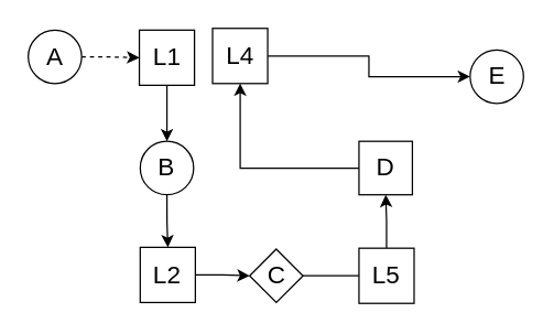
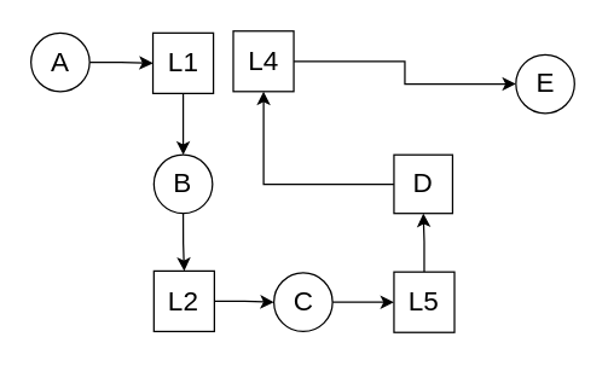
  <mxCell id="0" />
  <mxCell id="1" parent="0" />
  <mxCell id="2" style="edgeStyle=orthogonalEdgeStyle;rounded=0;orthogonalLoop=1;jettySize=auto;html=1;entryX=0.5;entryY=0;entryDx=0;entryDy=0;" edge="1" parent="1" source="3" target="15"><mxGeometry relative="1" as="geometry" /></mxCell>
  <mxCell id="3" value="&lt;font style=&quot;font-size: 18px;&quot;&gt;L1&lt;/font&gt;" style="whiteSpace=wrap;html=1;aspect=fixed;" vertex="1" parent="1"><mxGeometry x="100.63" y="21.26" width="40" height="40" as="geometry" /></mxCell>
- <mxCell id="4" style="edgeStyle=orthogonalEdgeStyle;rounded=0;orthogonalLoop=1;jettySize=auto;html=1;entryX=0;entryY=0.5;entryDx=0;entryDy=0;dashed=1;" edge="1" parent="1" source="5" target="3"><mxGeometry relative="1" as="geometry" /></mxCell>
+ <mxCell id="4" style="edgeStyle=orthogonalEdgeStyle;rounded=0;orthogonalLoop=1;jettySize=auto;html=1;entryX=0;entryY=0.5;entryDx=0;entryDy=0;" edge="1" parent="1" source="5" target="3"><mxGeometry relative="1" as="geometry" /></mxCell>
  <mxCell id="5" value="&lt;font style=&quot;font-size: 18px;&quot;&gt;A&lt;/font&gt;" style="ellipse;whiteSpace=wrap;html=1;aspect=fixed;" vertex="1" parent="1"><mxGeometry x="20" y="21.26" width="38.75" height="38.75" as="geometry" /></mxCell>
  <mxCell id="6" style="edgeStyle=orthogonalEdgeStyle;rounded=0;orthogonalLoop=1;jettySize=auto;html=1;" edge="1" parent="1" source="7" target="18"><mxGeometry relative="1" as="geometry" /></mxCell>
  <mxCell id="7" value="&lt;font style=&quot;font-size: 18px;&quot;&gt;L4&lt;/font&gt;" style="whiteSpace=wrap;html=1;aspect=fixed;" vertex="1" parent="1"><mxGeometry x="153.75" y="20" width="40" height="40" as="geometry" /></mxCell>
  <mxCell id="8" style="edgeStyle=orthogonalEdgeStyle;rounded=0;orthogonalLoop=1;jettySize=auto;html=1;" edge="1" parent="1" source="9" target="17"><mxGeometry relative="1" as="geometry" /></mxCell>
  <mxCell id="9" value="&lt;font style=&quot;font-size: 18px;&quot;&gt;L2&lt;/font&gt;" style="whiteSpace=wrap;html=1;aspect=fixed;" vertex="1" parent="1"><mxGeometry x="101.26" y="178.75" width="40" height="40" as="geometry" /></mxCell>
  <mxCell id="10" style="edgeStyle=orthogonalEdgeStyle;rounded=0;orthogonalLoop=1;jettySize=auto;html=1;" edge="1" parent="1" source="11" target="13"><mxGeometry relative="1" as="geometry" /></mxCell>
  <mxCell id="11" value="&lt;font style=&quot;font-size: 18px;&quot;&gt;L5&lt;/font&gt;" style="whiteSpace=wrap;html=1;aspect=fixed;" vertex="1" parent="1"><mxGeometry x="260" y="179.38" width="40" height="40" as="geometry" /></mxCell>
  <mxCell id="12" style="edgeStyle=orthogonalEdgeStyle;rounded=0;orthogonalLoop=1;jettySize=auto;html=1;" edge="1" parent="1" source="13" target="7"><mxGeometry relative="1" as="geometry" /></mxCell>
  <mxCell id="13" value="&lt;font style=&quot;font-size: 18px;&quot;&gt;D&lt;/font&gt;" style="whiteSpace=wrap;html=1;aspect=fixed;rounded=0;" vertex="1" parent="1"><mxGeometry x="260" y="101.88" width="38.75" height="38.75" as="geometry" /></mxCell>
  <mxCell id="14" style="edgeStyle=orthogonalEdgeStyle;rounded=0;orthogonalLoop=1;jettySize=auto;html=1;" edge="1" parent="1" source="15" target="9"><mxGeometry relative="1" as="geometry" /></mxCell>
  <mxCell id="15" value="&lt;font style=&quot;font-size: 18px;&quot;&gt;B&lt;/font&gt;" style="ellipse;whiteSpace=wrap;html=1;aspect=fixed;" vertex="1" parent="1"><mxGeometry x="101.26" y="101.88" width="38.75" height="38.75" as="geometry" /></mxCell>
- <mxCell id="16" style="edgeStyle=orthogonalEdgeStyle;rounded=0;orthogonalLoop=1;jettySize=auto;html=1;endArrow=none;" edge="1" parent="1" source="17" target="11"><mxGeometry relative="1" as="geometry" /></mxCell>
- <mxCell id="17" value="&lt;font style=&quot;font-size: 18px;&quot;&gt;C&lt;/font&gt;" style="rhombus;whiteSpace=wrap;html=1;aspect=fixed;" vertex="1" parent="1"><mxGeometry x="180.63" y="180" width="38.75" height="38.75" as="geometry" /></mxCell>
+ <mxCell id="16" style="edgeStyle=orthogonalEdgeStyle;rounded=0;orthogonalLoop=1;jettySize=auto;html=1;" edge="1" parent="1" source="17" target="11"><mxGeometry relative="1" as="geometry" /></mxCell>
+ <mxCell id="17" value="&lt;font style=&quot;font-size: 18px;&quot;&gt;C&lt;/font&gt;" style="ellipse;whiteSpace=wrap;html=1;aspect=fixed;" vertex="1" parent="1"><mxGeometry x="180.63" y="180" width="38.75" height="38.75" as="geometry" /></mxCell>
  <mxCell id="18" value="&lt;font style=&quot;font-size: 18px;&quot;&gt;E&lt;/font&gt;" style="ellipse;whiteSpace=wrap;html=1;aspect=fixed;" vertex="1" parent="1"><mxGeometry x="340.63" y="35.63" width="38.75" height="38.75" as="geometry" /></mxCell>
